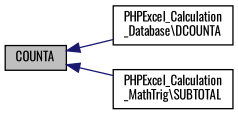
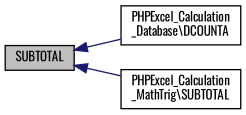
  digraph {
    rankdir=LR
    fontname=Oswald
    node [color=black fillcolor=white fontname=Oswald fontsize=10 shape=record style=filled]
    edge [color=midnightblue dir=back fontname=Oswald fontsize=10 labelfontname=Helvetica labelfontsize=10 style=solid]
-   n1 [fillcolor=grey75 fontcolor=black height=0.2 label=COUNTA width=0.4]
+   n1 [fillcolor=grey75 fontcolor=black height=0.2 label=SUBTOTAL width=0.4]
    n2 [height=0.2 label="PHPExcel_Calculation\l_Database\\DCOUNTA" width=0.4]
    n3 [height=0.2 label="PHPExcel_Calculation\l_MathTrig\\SUBTOTAL" width=0.4]
    n1 -> n2
    n1 -> n3
  }
